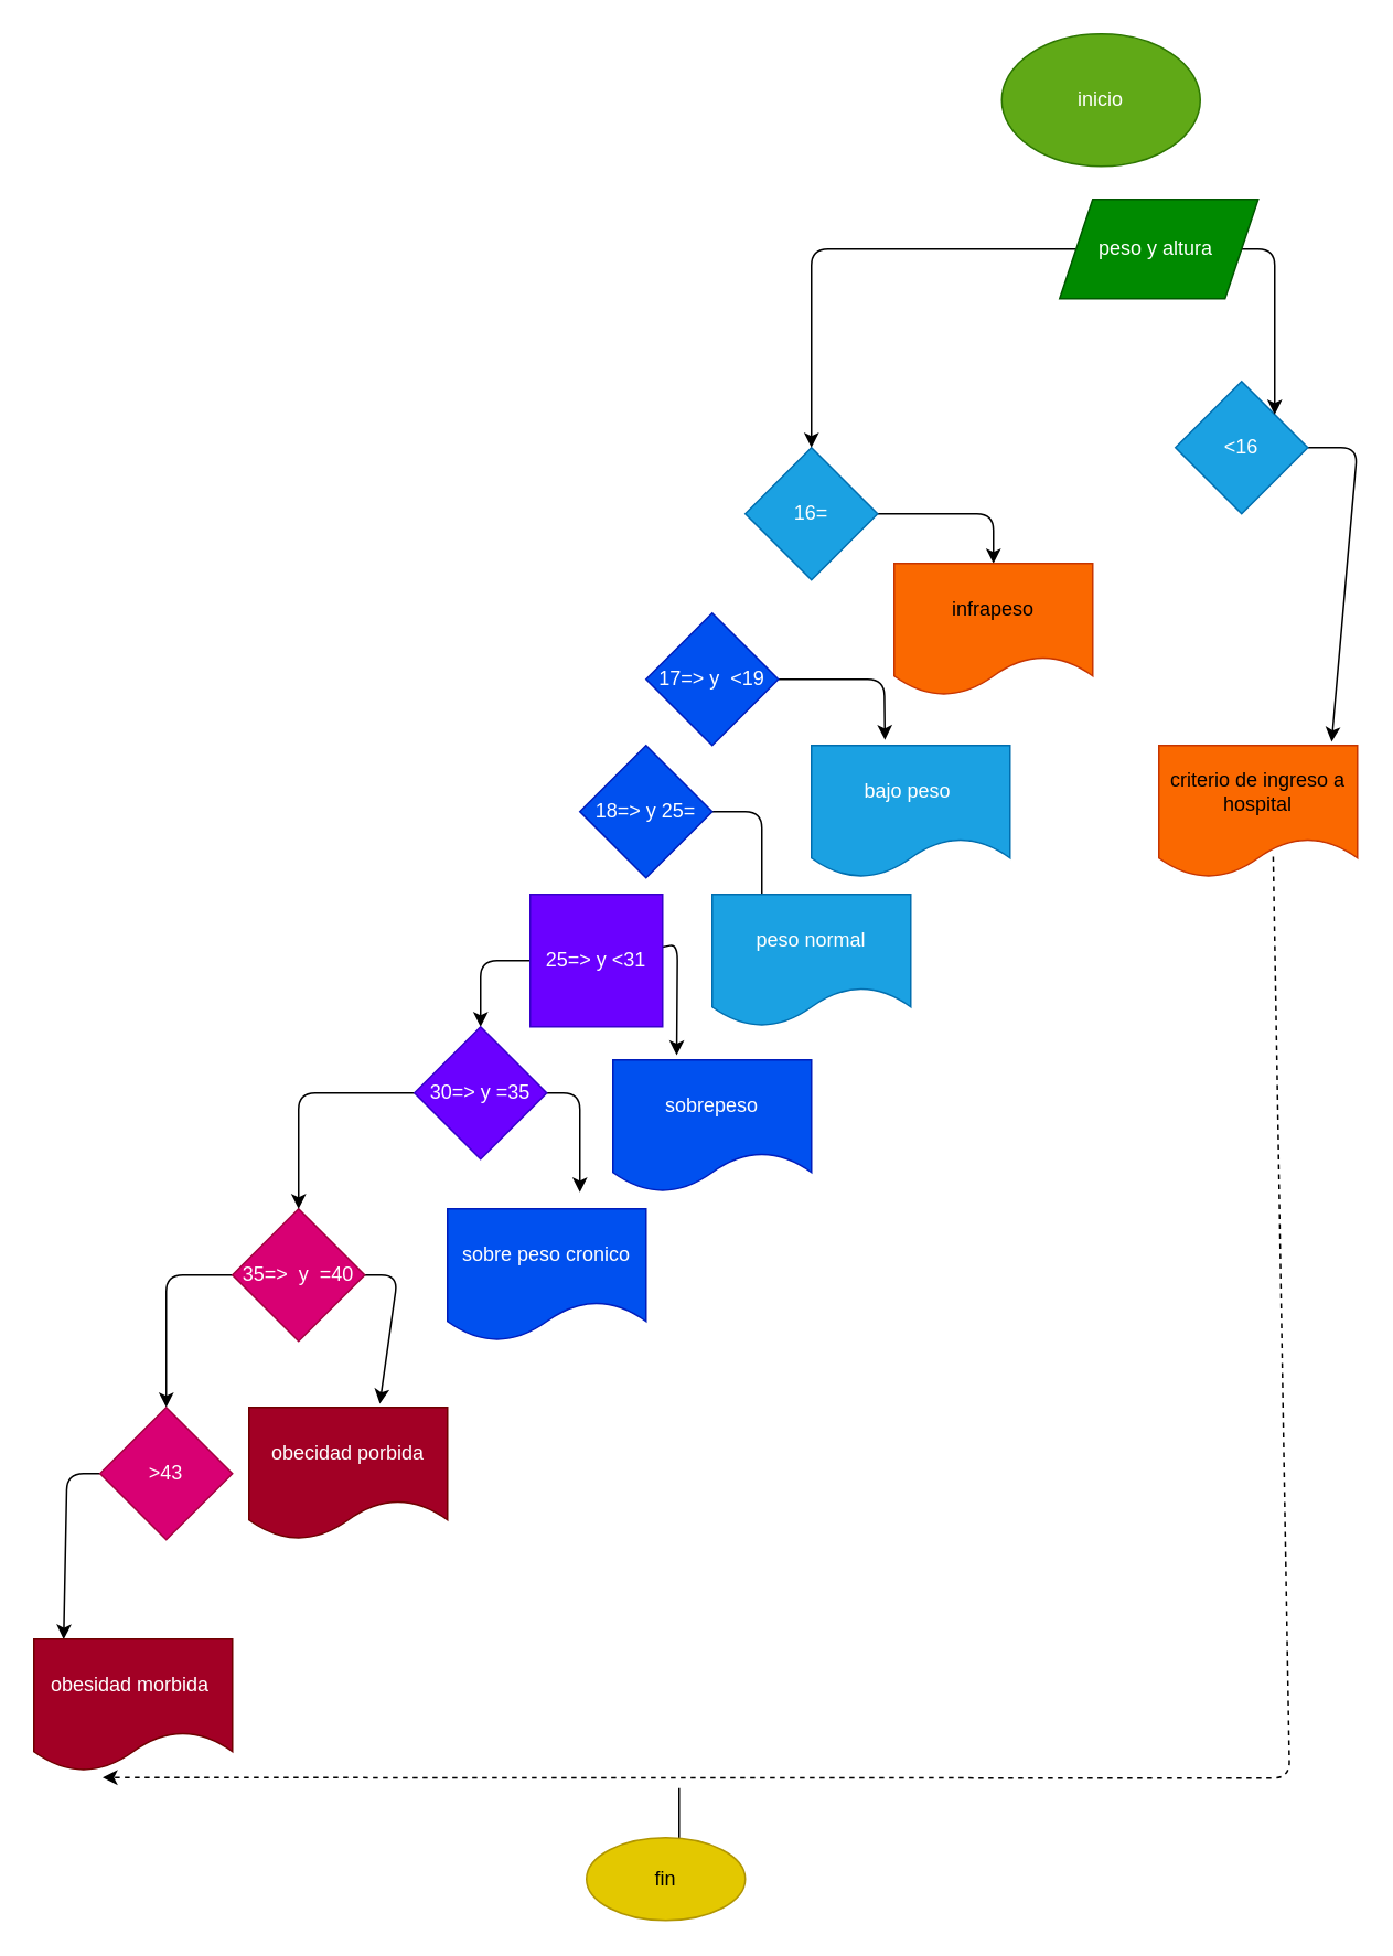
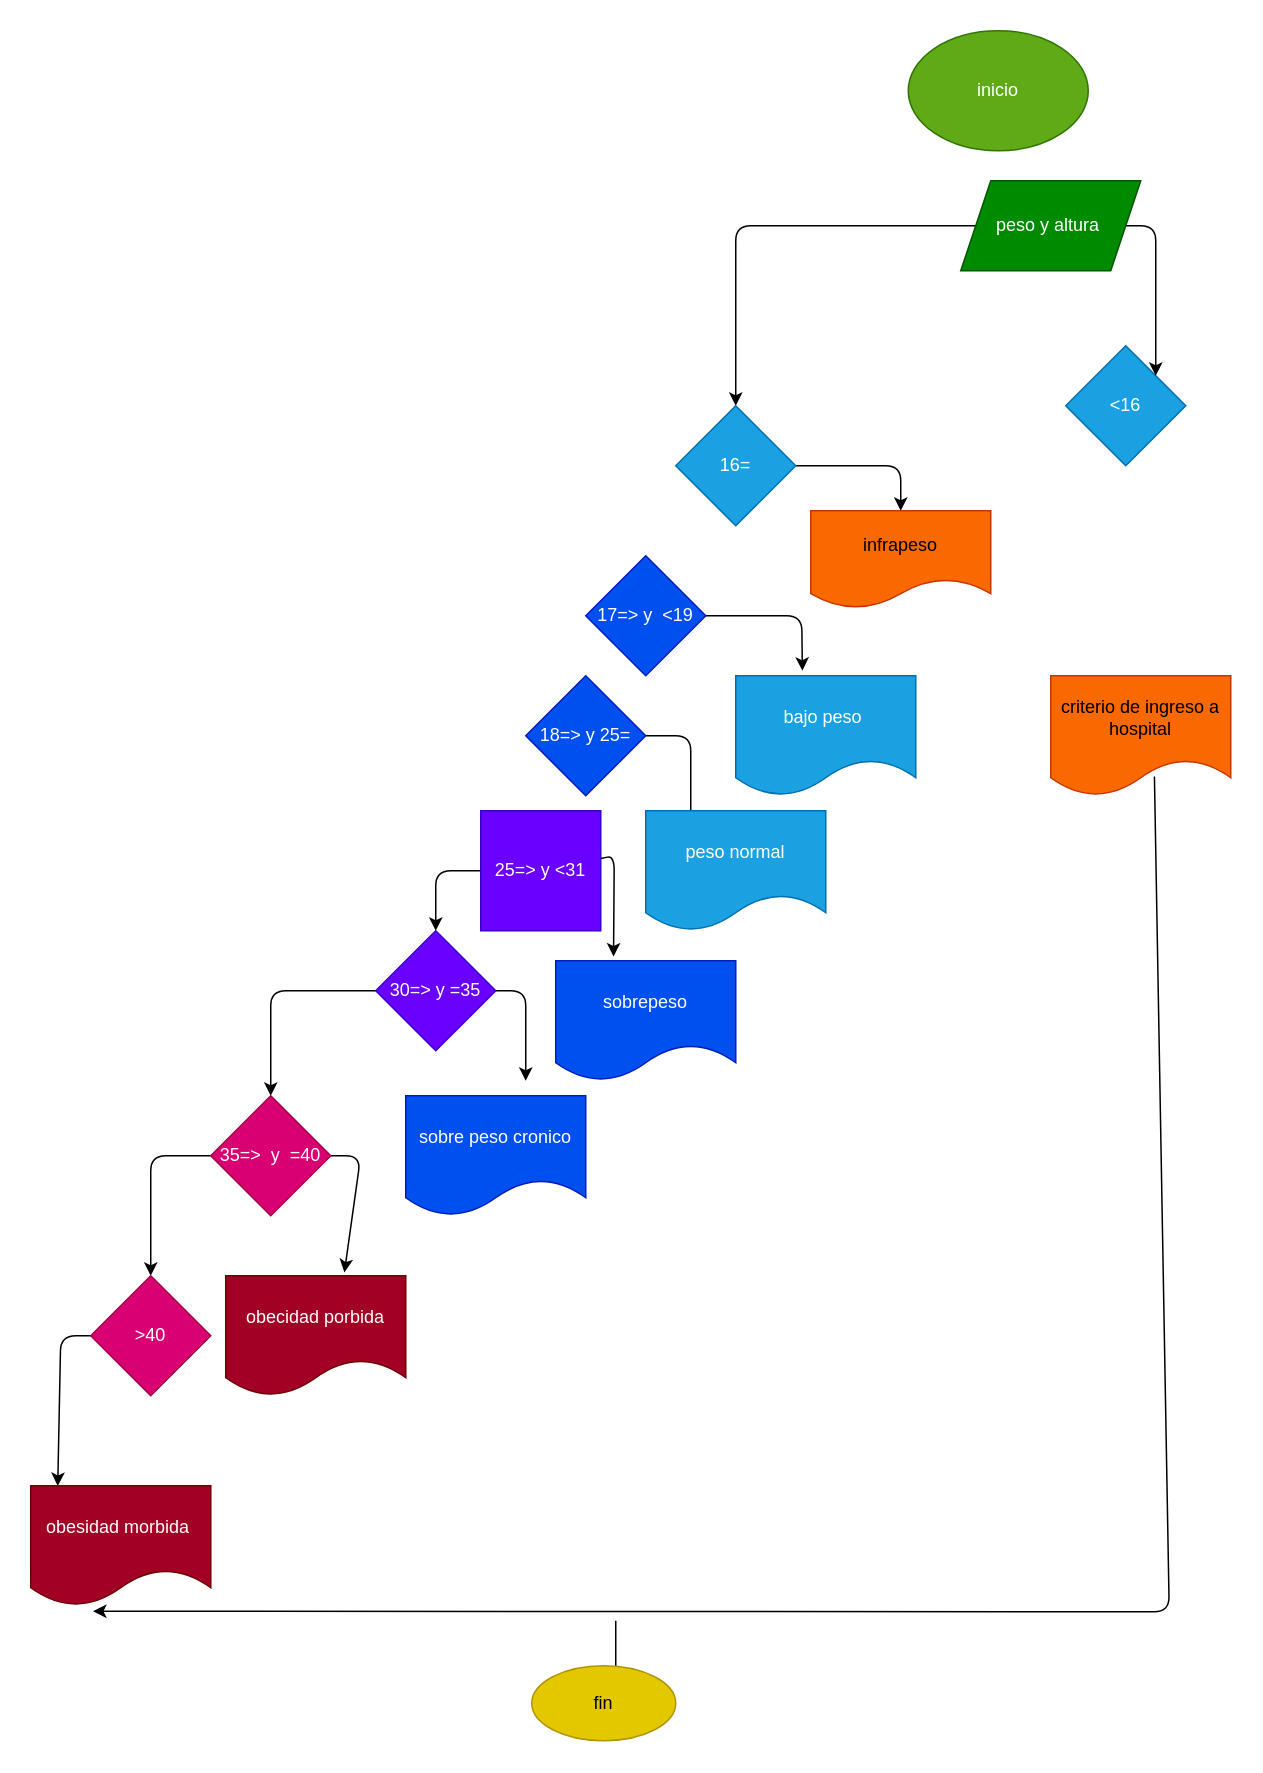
  <mxCell id="0" />
  <mxCell id="1" parent="0" />
  <mxCell id="2" value="inicio" style="ellipse;whiteSpace=wrap;html=1;fillColor=#60a917;fontColor=#ffffff;strokeColor=#2D7600;" vertex="1" parent="1"><mxGeometry x="605" y="20" width="120" height="80" as="geometry" /></mxCell>
  <mxCell id="3" style="edgeStyle=none;html=1;entryX=0.5;entryY=0;entryDx=0;entryDy=0;" edge="1" parent="1" source="4" target="28"><mxGeometry relative="1" as="geometry"><Array as="points"><mxPoint x="600" y="310" /></Array></mxGeometry></mxCell>
  <mxCell id="4" value="16=" style="rhombus;whiteSpace=wrap;html=1;fillColor=#1ba1e2;fontColor=#ffffff;strokeColor=#006EAF;" vertex="1" parent="1"><mxGeometry x="450" y="270" width="80" height="80" as="geometry" /></mxCell>
- <mxCell id="5" style="edgeStyle=none;html=1;entryX=0.87;entryY=-0.027;entryDx=0;entryDy=0;entryPerimeter=0;" edge="1" parent="1" source="6" target="26"><mxGeometry relative="1" as="geometry"><Array as="points"><mxPoint x="820" y="270" /></Array></mxGeometry></mxCell>
  <mxCell id="6" value="&amp;lt;16" style="rhombus;whiteSpace=wrap;html=1;fillColor=#1ba1e2;fontColor=#ffffff;strokeColor=#006EAF;" vertex="1" parent="1"><mxGeometry x="710" y="230" width="80" height="80" as="geometry" /></mxCell>
  <mxCell id="7" style="edgeStyle=none;html=1;entryX=0.37;entryY=-0.042;entryDx=0;entryDy=0;entryPerimeter=0;" edge="1" parent="1" source="8" target="31"><mxGeometry relative="1" as="geometry"><Array as="points"><mxPoint x="534" y="410" /></Array></mxGeometry></mxCell>
  <mxCell id="8" value="17=&amp;gt; y&amp;nbsp; &amp;lt;19" style="rhombus;whiteSpace=wrap;html=1;fillColor=#0050ef;fontColor=#ffffff;strokeColor=#001DBC;" vertex="1" parent="1"><mxGeometry x="390" y="370" width="80" height="80" as="geometry" /></mxCell>
  <mxCell id="9" style="edgeStyle=none;html=1;entryX=0.5;entryY=0;entryDx=0;entryDy=0;" edge="1" parent="1" source="11" target="19"><mxGeometry relative="1" as="geometry"><Array as="points"><mxPoint x="290" y="580" /></Array></mxGeometry></mxCell>
  <mxCell id="10" style="edgeStyle=none;html=1;entryX=0.321;entryY=-0.035;entryDx=0;entryDy=0;entryPerimeter=0;" edge="1" parent="1" source="11" target="30"><mxGeometry relative="1" as="geometry"><mxPoint x="410" y="630" as="targetPoint" /><Array as="points"><mxPoint x="409" y="570" /></Array></mxGeometry></mxCell>
  <mxCell id="11" value="25=&amp;gt; y &amp;lt;31" style="whiteSpace=wrap;html=1;fillColor=#6a00ff;fontColor=#ffffff;strokeColor=#3700CC;rounded=0;" vertex="1" parent="1"><mxGeometry x="320" y="540" width="80" height="80" as="geometry" /></mxCell>
  <mxCell id="12" style="edgeStyle=none;html=1;entryX=0.25;entryY=0;entryDx=0;entryDy=0;endArrow=none;" edge="1" parent="1" source="13" target="33"><mxGeometry relative="1" as="geometry"><Array as="points"><mxPoint x="460" y="490" /></Array></mxGeometry></mxCell>
  <mxCell id="13" value="18=&amp;gt; y 25=" style="rhombus;whiteSpace=wrap;html=1;fillColor=#0050ef;fontColor=#ffffff;strokeColor=#001DBC;" vertex="1" parent="1"><mxGeometry x="350" y="450" width="80" height="80" as="geometry" /></mxCell>
  <mxCell id="14" style="edgeStyle=none;html=1;entryX=0.659;entryY=-0.027;entryDx=0;entryDy=0;entryPerimeter=0;" edge="1" parent="1" source="16" target="27"><mxGeometry relative="1" as="geometry"><Array as="points"><mxPoint x="240" y="770" /></Array></mxGeometry></mxCell>
  <mxCell id="15" style="edgeStyle=none;html=1;entryX=0.5;entryY=0;entryDx=0;entryDy=0;" edge="1" parent="1" source="16" target="21"><mxGeometry relative="1" as="geometry"><Array as="points"><mxPoint x="100" y="770" /></Array></mxGeometry></mxCell>
  <mxCell id="16" value="35=&amp;gt;&amp;nbsp; y&amp;nbsp; =40" style="rhombus;whiteSpace=wrap;html=1;fillColor=#d80073;fontColor=#ffffff;strokeColor=#A50040;" vertex="1" parent="1"><mxGeometry x="140" y="730" width="80" height="80" as="geometry" /></mxCell>
  <mxCell id="17" style="edgeStyle=none;html=1;entryX=0.5;entryY=0;entryDx=0;entryDy=0;" edge="1" parent="1" source="19" target="16"><mxGeometry relative="1" as="geometry"><Array as="points"><mxPoint x="180" y="660" /></Array></mxGeometry></mxCell>
  <mxCell id="18" style="edgeStyle=none;html=1;" edge="1" parent="1" source="19"><mxGeometry relative="1" as="geometry"><mxPoint x="350" y="720" as="targetPoint" /><Array as="points"><mxPoint x="350" y="660" /></Array></mxGeometry></mxCell>
  <mxCell id="19" value="30=&amp;gt; y =35" style="rhombus;whiteSpace=wrap;html=1;fillColor=#6a00ff;fontColor=#ffffff;strokeColor=#3700CC;" vertex="1" parent="1"><mxGeometry x="250" y="620" width="80" height="80" as="geometry" /></mxCell>
  <mxCell id="20" style="edgeStyle=none;html=1;entryX=0.15;entryY=0.002;entryDx=0;entryDy=0;entryPerimeter=0;" edge="1" parent="1" source="21" target="32"><mxGeometry relative="1" as="geometry"><Array as="points"><mxPoint x="40" y="890" /></Array></mxGeometry></mxCell>
- <mxCell id="21" value="&amp;gt;43" style="rhombus;whiteSpace=wrap;html=1;fillColor=#d80073;fontColor=#ffffff;strokeColor=#A50040;" vertex="1" parent="1"><mxGeometry x="60" y="850" width="80" height="80" as="geometry" /></mxCell>
+ <mxCell id="21" value="&amp;gt;40" style="rhombus;whiteSpace=wrap;html=1;fillColor=#d80073;fontColor=#ffffff;strokeColor=#A50040;" vertex="1" parent="1"><mxGeometry x="60" y="850" width="80" height="80" as="geometry" /></mxCell>
  <mxCell id="22" style="edgeStyle=none;html=1;entryX=0.5;entryY=0;entryDx=0;entryDy=0;" edge="1" parent="1" source="24" target="4"><mxGeometry relative="1" as="geometry"><Array as="points"><mxPoint x="490" y="150" /></Array></mxGeometry></mxCell>
  <mxCell id="23" style="edgeStyle=none;html=1;entryX=1;entryY=0;entryDx=0;entryDy=0;" edge="1" parent="1" source="24" target="6"><mxGeometry relative="1" as="geometry"><Array as="points"><mxPoint x="770" y="150" /></Array></mxGeometry></mxCell>
  <mxCell id="24" value="peso y altura&amp;nbsp;" style="shape=parallelogram;perimeter=parallelogramPerimeter;whiteSpace=wrap;html=1;fixedSize=1;fillColor=#008a00;fontColor=#ffffff;strokeColor=#005700;" vertex="1" parent="1"><mxGeometry x="640" y="120" width="120" height="60" as="geometry" /></mxCell>
- <mxCell id="25" style="edgeStyle=none;html=1;entryX=0.346;entryY=1.046;entryDx=0;entryDy=0;entryPerimeter=0;exitX=0.576;exitY=0.84;exitDx=0;exitDy=0;exitPerimeter=0;dashed=1;" edge="1" parent="1" source="26" target="32"><mxGeometry relative="1" as="geometry"><Array as="points"><mxPoint x="779" y="1074" /></Array></mxGeometry></mxCell>
+ <mxCell id="25" style="edgeStyle=none;html=1;entryX=0.346;entryY=1.046;entryDx=0;entryDy=0;entryPerimeter=0;exitX=0.576;exitY=0.84;exitDx=0;exitDy=0;exitPerimeter=0;" edge="1" parent="1" source="26" target="32"><mxGeometry relative="1" as="geometry"><Array as="points"><mxPoint x="779" y="1074" /></Array></mxGeometry></mxCell>
  <mxCell id="26" value="criterio de ingreso a hospital" style="shape=document;whiteSpace=wrap;html=1;boundedLbl=1;fillColor=#fa6800;fontColor=#000000;strokeColor=#C73500;" vertex="1" parent="1"><mxGeometry x="700" y="450" width="120" height="80" as="geometry" /></mxCell>
  <mxCell id="27" value="obecidad porbida" style="shape=document;whiteSpace=wrap;html=1;boundedLbl=1;fillColor=#a20025;fontColor=#ffffff;strokeColor=#6F0000;" vertex="1" parent="1"><mxGeometry x="150" y="850" width="120" height="80" as="geometry" /></mxCell>
- <mxCell id="28" value="infrapeso" style="shape=document;whiteSpace=wrap;html=1;boundedLbl=1;fillColor=#fa6800;fontColor=#000000;strokeColor=#C73500;" vertex="1" parent="1"><mxGeometry x="540" y="340" width="120" height="80" as="geometry" /></mxCell>
+ <mxCell id="28" value="infrapeso" style="shape=document;whiteSpace=wrap;html=1;boundedLbl=1;fillColor=#fa6800;fontColor=#000000;strokeColor=#C73500;" vertex="1" parent="1"><mxGeometry x="540" y="340" width="120" height="65" as="geometry" /></mxCell>
  <mxCell id="29" value="sobre peso cronico" style="shape=document;whiteSpace=wrap;html=1;boundedLbl=1;fillColor=#0050ef;fontColor=#ffffff;strokeColor=#001DBC;" vertex="1" parent="1"><mxGeometry x="270" y="730" width="120" height="80" as="geometry" /></mxCell>
  <mxCell id="30" value="sobrepeso" style="shape=document;whiteSpace=wrap;html=1;boundedLbl=1;fillColor=#0050ef;fontColor=#ffffff;strokeColor=#001DBC;" vertex="1" parent="1"><mxGeometry x="370" y="640" width="120" height="80" as="geometry" /></mxCell>
  <mxCell id="31" value="bajo peso&amp;nbsp;" style="shape=document;whiteSpace=wrap;html=1;boundedLbl=1;fillColor=#1ba1e2;fontColor=#ffffff;strokeColor=#006EAF;" vertex="1" parent="1"><mxGeometry x="490" y="450" width="120" height="80" as="geometry" /></mxCell>
  <mxCell id="32" value="obesidad morbida&amp;nbsp;" style="shape=document;whiteSpace=wrap;html=1;boundedLbl=1;fillColor=#a20025;fontColor=#ffffff;strokeColor=#6F0000;" vertex="1" parent="1"><mxGeometry x="20" y="990" width="120" height="80" as="geometry" /></mxCell>
  <mxCell id="33" value="peso normal" style="shape=document;whiteSpace=wrap;html=1;boundedLbl=1;fillColor=#1ba1e2;fontColor=#ffffff;strokeColor=#006EAF;" vertex="1" parent="1"><mxGeometry x="430" y="540" width="120" height="80" as="geometry" /></mxCell>
  <mxCell id="34" value="" style="endArrow=none;html=1;" edge="1" parent="1"><mxGeometry width="50" height="50" relative="1" as="geometry"><mxPoint x="410" y="1130" as="sourcePoint" /><mxPoint x="410" y="1080" as="targetPoint" /></mxGeometry></mxCell>
  <mxCell id="35" value="fin" style="ellipse;whiteSpace=wrap;html=1;fillColor=#e3c800;fontColor=#000000;strokeColor=#B09500;" vertex="1" parent="1"><mxGeometry x="354" y="1110" width="96" height="50" as="geometry" /></mxCell>
